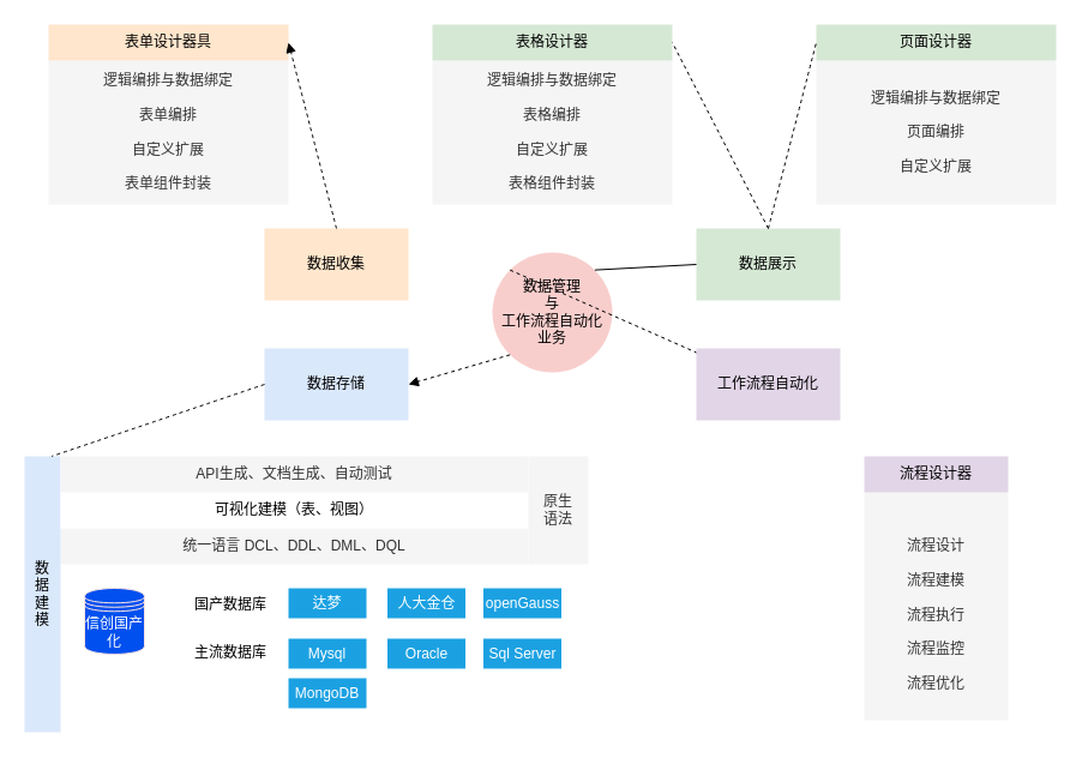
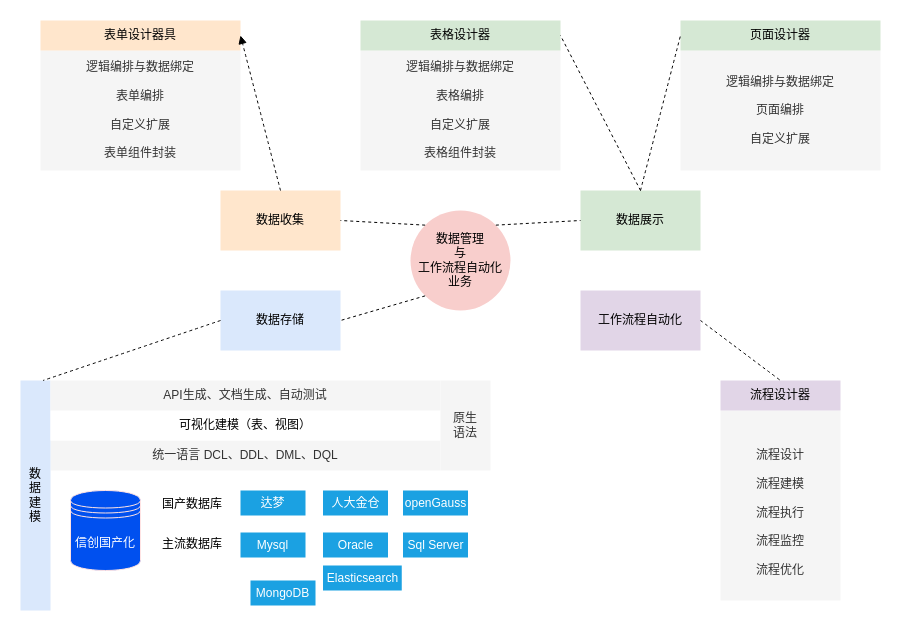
  <mxCell id="0" />
  <mxCell id="1" parent="0" />
  <mxCell id="2" value="" style="rounded=0;whiteSpace=wrap;html=1;strokeColor=none;" parent="1" vertex="1"><mxGeometry x="50" y="380" width="440" height="90" as="geometry" /></mxCell>
  <mxCell id="3" value="" style="rounded=0;whiteSpace=wrap;html=1;strokeColor=none;" parent="1" vertex="1"><mxGeometry x="50" y="470" width="440" height="140" as="geometry" /></mxCell>
- <mxCell id="4" value="信创国产化" style="shape=datastore;whiteSpace=wrap;html=1;fillColor=#0050ef;strokeColor=#FFE3E3;fontColor=#ffffff;" parent="1" vertex="1"><mxGeometry x="70" y="490" width="50" height="55" as="geometry" /></mxCell>
+ <mxCell id="4" value="信创国产化" style="shape=datastore;whiteSpace=wrap;html=1;fillColor=#0050ef;strokeColor=#FFE3E3;fontColor=#ffffff;" parent="1" vertex="1"><mxGeometry x="70" y="490" width="70" height="80" as="geometry" /></mxCell>
  <mxCell id="5" value="&lt;h1 style=&quot;margin-top: 0px; font-size: 16px;&quot;&gt;&lt;span style=&quot;background-color: initial; font-family: Arial, sans-serif; font-size: 12px; font-weight: 400;&quot;&gt;国产数据库&lt;/span&gt;&lt;br&gt;&lt;/h1&gt;&lt;div&gt;&lt;br&gt;&lt;/div&gt;&lt;div&gt;&lt;span style=&quot;background-color: initial; font-size: 12px; font-weight: normal; font-family: Arial, sans-serif;&quot;&gt;&lt;br&gt;&lt;/span&gt;&lt;/div&gt;" style="text;html=1;whiteSpace=wrap;overflow=hidden;rounded=0;" parent="1" vertex="1"><mxGeometry x="160" y="486.25" width="80" height="37.5" as="geometry" /></mxCell>
  <mxCell id="6" value="统一语言 DCL、DDL、DML、DQL" style="rounded=0;whiteSpace=wrap;html=1;strokeColor=none;fillColor=#f5f5f5;fontColor=#333333;" parent="1" vertex="1"><mxGeometry x="50" y="440" width="390" height="30" as="geometry" /></mxCell>
  <mxCell id="7" value="数&lt;div&gt;据&lt;/div&gt;&lt;div&gt;建&lt;/div&gt;&lt;div&gt;模&lt;/div&gt;" style="rounded=0;whiteSpace=wrap;html=1;fillColor=#dae8fc;strokeColor=none;" parent="1" vertex="1"><mxGeometry x="20" y="380" width="30" height="230" as="geometry" /></mxCell>
  <mxCell id="8" value="可视化建模（表、视图）" style="rounded=0;whiteSpace=wrap;html=1;strokeColor=none;" parent="1" vertex="1"><mxGeometry x="50" y="410" width="390" height="30" as="geometry" /></mxCell>
  <mxCell id="9" value="API生成、文档生成、自动测试" style="rounded=0;whiteSpace=wrap;html=1;strokeColor=none;fillColor=#f5f5f5;fontColor=#333333;" parent="1" vertex="1"><mxGeometry x="50" y="380" width="390" height="30" as="geometry" /></mxCell>
  <mxCell id="10" value="&lt;div&gt;&lt;br&gt;&lt;/div&gt;流程设计&lt;div&gt;&lt;br&gt;&lt;/div&gt;&lt;div&gt;流程建模&lt;/div&gt;&lt;div&gt;&lt;div&gt;&lt;br&gt;&lt;/div&gt;&lt;div&gt;流程执行&lt;/div&gt;&lt;div&gt;&lt;br&gt;&lt;/div&gt;&lt;div&gt;流程监控&lt;/div&gt;&lt;div&gt;&lt;br&gt;&lt;/div&gt;&lt;div&gt;流程优化&lt;/div&gt;&lt;/div&gt;" style="rounded=0;whiteSpace=wrap;html=1;strokeColor=none;fillColor=#f5f5f5;fontColor=#333333;" parent="1" vertex="1"><mxGeometry x="720" y="410" width="120" height="190" as="geometry" /></mxCell>
  <mxCell id="11" value="流程设计器" style="rounded=0;whiteSpace=wrap;html=1;fillColor=#e1d5e7;strokeColor=none;" parent="1" vertex="1"><mxGeometry x="720" y="380" width="120" height="30" as="geometry" /></mxCell>
  <mxCell id="12" value="原生&lt;div&gt;语法&lt;/div&gt;" style="rounded=0;whiteSpace=wrap;html=1;strokeColor=none;fillColor=#f5f5f5;fontColor=#333333;" parent="1" vertex="1"><mxGeometry x="440" y="380" width="50" height="90" as="geometry" /></mxCell>
  <mxCell id="13" value="&lt;div&gt;逻辑编排与数据绑定&lt;/div&gt;&lt;div&gt;&lt;br&gt;&lt;/div&gt;&lt;div&gt;表单编排&lt;/div&gt;&lt;div&gt;&lt;br&gt;&lt;/div&gt;&lt;div&gt;自定义扩展&lt;/div&gt;&lt;div&gt;&lt;br&gt;&lt;/div&gt;表单组件封装" style="rounded=0;whiteSpace=wrap;html=1;fillColor=#f5f5f5;fontColor=#333333;strokeColor=none;" parent="1" vertex="1"><mxGeometry x="40" y="50" width="200" height="120" as="geometry" /></mxCell>
  <mxCell id="14" value="&lt;div&gt;逻辑编排与数据绑定&lt;/div&gt;&lt;div&gt;&lt;br&gt;&lt;/div&gt;&lt;div&gt;表格编排&lt;/div&gt;&lt;div&gt;&lt;br&gt;&lt;/div&gt;&lt;div&gt;自定义扩展&lt;/div&gt;&lt;div&gt;&lt;br&gt;&lt;/div&gt;表格组件封装" style="rounded=0;whiteSpace=wrap;html=1;fillColor=#f5f5f5;fontColor=#333333;strokeColor=none;" parent="1" vertex="1"><mxGeometry x="360" y="50" width="200" height="120" as="geometry" /></mxCell>
  <mxCell id="15" value="&lt;div&gt;逻辑编排与数据绑定&lt;/div&gt;&lt;div&gt;&lt;br&gt;&lt;/div&gt;&lt;div&gt;页面编排&lt;/div&gt;&lt;div&gt;&lt;br&gt;&lt;/div&gt;&lt;div&gt;自定义扩展&lt;/div&gt;" style="rounded=0;whiteSpace=wrap;html=1;fillColor=#f5f5f5;fontColor=#333333;strokeColor=none;" parent="1" vertex="1"><mxGeometry x="680" y="50" width="200" height="120" as="geometry" /></mxCell>
  <mxCell id="16" value="表单设计器具" style="rounded=0;whiteSpace=wrap;html=1;fillColor=#ffe6cc;strokeColor=none;" parent="1" vertex="1"><mxGeometry x="40" y="20" width="200" height="30" as="geometry" /></mxCell>
  <mxCell id="17" value="表格设计器" style="rounded=0;whiteSpace=wrap;html=1;fillColor=#d5e8d4;strokeColor=none;" parent="1" vertex="1"><mxGeometry x="360" y="20" width="200" height="30" as="geometry" /></mxCell>
  <mxCell id="18" value="页面设计器" style="rounded=0;whiteSpace=wrap;html=1;fillColor=#d5e8d4;strokeColor=none;" parent="1" vertex="1"><mxGeometry x="680" y="20" width="200" height="30" as="geometry" /></mxCell>
  <mxCell id="19" value="数据管理&lt;div&gt;与&lt;br&gt;&lt;div&gt;工作流程自动化&lt;/div&gt;&lt;div&gt;业务&lt;/div&gt;&lt;/div&gt;" style="ellipse;whiteSpace=wrap;html=1;aspect=fixed;fillColor=#f8cecc;strokeColor=none;" vertex="1" parent="1"><mxGeometry x="410" y="210" width="100" height="100" as="geometry" /></mxCell>
  <mxCell id="20" value="数据收集" style="rounded=0;whiteSpace=wrap;html=1;fillColor=#ffe6cc;strokeColor=none;" vertex="1" parent="1"><mxGeometry x="220" y="190" width="120" height="60" as="geometry" /></mxCell>
  <mxCell id="21" value="数据展示" style="rounded=0;whiteSpace=wrap;html=1;fillColor=#d5e8d4;strokeColor=none;" vertex="1" parent="1"><mxGeometry x="580" y="190" width="120" height="60" as="geometry" /></mxCell>
  <mxCell id="22" value="工作流程自动化" style="rounded=0;whiteSpace=wrap;html=1;fillColor=#e1d5e7;strokeColor=none;" vertex="1" parent="1"><mxGeometry x="580" y="290" width="120" height="60" as="geometry" /></mxCell>
  <mxCell id="23" value="数据存储" style="rounded=0;whiteSpace=wrap;html=1;fillColor=#dae8fc;strokeColor=none;" vertex="1" parent="1"><mxGeometry x="220" y="290" width="120" height="60" as="geometry" /></mxCell>
- <mxCell id="24" value="" style="endArrow=none;html=1;rounded=0;exitX=1;exitY=0;exitDx=0;exitDy=0;entryX=0;entryY=0.5;entryDx=0;entryDy=0;dashed=0;" edge="1" parent="1" source="19" target="21"><mxGeometry width="50" height="50" relative="1" as="geometry"><mxPoint x="710" y="50" as="sourcePoint" /><mxPoint x="760" y="0" as="targetPoint" /></mxGeometry></mxCell>
- <mxCell id="25" value="" style="endArrow=none;html=1;rounded=0;exitX=0;exitY=0;exitDx=0;exitDy=0;dashed=1;" edge="1" parent="1" source="19" target="22"><mxGeometry width="50" height="50" relative="1" as="geometry"><mxPoint x="520" y="270" as="sourcePoint" /><mxPoint x="590" y="230" as="targetPoint" /></mxGeometry></mxCell>
- <mxCell id="26" value="" style="endArrow=block;html=1;rounded=0;entryX=1;entryY=0.5;entryDx=0;entryDy=0;exitX=0;exitY=1;exitDx=0;exitDy=0;dashed=1;" edge="1" parent="1" source="19" target="23"><mxGeometry width="50" height="50" relative="1" as="geometry"><mxPoint x="410" y="260" as="sourcePoint" /><mxPoint x="350" y="230" as="targetPoint" /></mxGeometry></mxCell>
+ <mxCell id="24" value="" style="endArrow=none;html=1;rounded=0;exitX=1;exitY=0;exitDx=0;exitDy=0;entryX=0;entryY=0.5;entryDx=0;entryDy=0;dashed=1;" edge="1" parent="1" source="19" target="21"><mxGeometry width="50" height="50" relative="1" as="geometry"><mxPoint x="710" y="50" as="sourcePoint" /><mxPoint x="760" y="0" as="targetPoint" /></mxGeometry></mxCell>
+ <mxCell id="25" value="" style="endArrow=none;html=1;rounded=0;exitX=0;exitY=0;exitDx=0;exitDy=0;entryX=1;entryY=0.5;entryDx=0;entryDy=0;dashed=1;" edge="1" parent="1" source="19" target="20"><mxGeometry width="50" height="50" relative="1" as="geometry"><mxPoint x="520" y="270" as="sourcePoint" /><mxPoint x="590" y="230" as="targetPoint" /></mxGeometry></mxCell>
+ <mxCell id="26" value="" style="endArrow=none;html=1;rounded=0;entryX=1;entryY=0.5;entryDx=0;entryDy=0;exitX=0;exitY=1;exitDx=0;exitDy=0;dashed=1;" edge="1" parent="1" source="19" target="23"><mxGeometry width="50" height="50" relative="1" as="geometry"><mxPoint x="410" y="260" as="sourcePoint" /><mxPoint x="350" y="230" as="targetPoint" /></mxGeometry></mxCell>
  <mxCell id="27" value="" style="endArrow=block;html=1;rounded=0;entryX=1;entryY=0.5;entryDx=0;entryDy=0;exitX=0.5;exitY=0;exitDx=0;exitDy=0;curved=1;dashed=1;" edge="1" parent="1" source="20" target="16"><mxGeometry width="50" height="50" relative="1" as="geometry"><mxPoint x="690" y="-50" as="sourcePoint" /><mxPoint x="740" y="-100" as="targetPoint" /></mxGeometry></mxCell>
  <mxCell id="28" value="" style="endArrow=none;html=1;rounded=0;entryX=0;entryY=0.5;entryDx=0;entryDy=0;exitX=0.5;exitY=0;exitDx=0;exitDy=0;curved=1;dashed=1;" edge="1" parent="1" source="21" target="18"><mxGeometry width="50" height="50" relative="1" as="geometry"><mxPoint x="290" y="200" as="sourcePoint" /><mxPoint x="250" y="45" as="targetPoint" /></mxGeometry></mxCell>
  <mxCell id="29" value="" style="endArrow=none;html=1;rounded=1;curved=0;dashed=1;" edge="1" parent="1"><mxGeometry width="50" height="50" relative="1" as="geometry"><mxPoint x="640" y="190" as="sourcePoint" /><mxPoint x="560" y="35" as="targetPoint" /></mxGeometry></mxCell>
  <mxCell id="30" value="" style="endArrow=none;html=1;rounded=0;entryX=0.75;entryY=0;entryDx=0;entryDy=0;exitX=0;exitY=0.5;exitDx=0;exitDy=0;curved=1;dashed=1;" edge="1" parent="1" source="23" target="7"><mxGeometry width="50" height="50" relative="1" as="geometry"><mxPoint x="290" y="200" as="sourcePoint" /><mxPoint x="250" y="45" as="targetPoint" /></mxGeometry></mxCell>
+ <mxCell id="31" value="" style="endArrow=none;html=1;rounded=0;entryX=0.5;entryY=0;entryDx=0;entryDy=0;exitX=1;exitY=0.5;exitDx=0;exitDy=0;curved=1;dashed=1;" edge="1" parent="1" source="22" target="11"><mxGeometry width="50" height="50" relative="1" as="geometry"><mxPoint x="650" y="200" as="sourcePoint" /><mxPoint x="690" y="45" as="targetPoint" /></mxGeometry></mxCell>
  <mxCell id="32" value="达梦" style="rounded=0;whiteSpace=wrap;html=1;fillColor=#1ba1e2;fontColor=#ffffff;strokeColor=none;" vertex="1" parent="1"><mxGeometry x="240" y="490" width="65" height="25" as="geometry" /></mxCell>
  <mxCell id="33" value="人大金仓" style="rounded=0;whiteSpace=wrap;html=1;fillColor=#1ba1e2;fontColor=#ffffff;strokeColor=none;" vertex="1" parent="1"><mxGeometry x="322.5" y="490" width="65" height="25" as="geometry" /></mxCell>
  <mxCell id="34" value="openGauss" style="rounded=0;whiteSpace=wrap;html=1;fillColor=#1ba1e2;fontColor=#ffffff;strokeColor=none;" vertex="1" parent="1"><mxGeometry x="402.5" y="490" width="65" height="25" as="geometry" /></mxCell>
  <mxCell id="35" value="Mysql" style="rounded=0;whiteSpace=wrap;html=1;fillColor=#1ba1e2;fontColor=#ffffff;strokeColor=none;" vertex="1" parent="1"><mxGeometry x="240" y="532" width="65" height="25" as="geometry" /></mxCell>
  <mxCell id="36" value="Oracle" style="rounded=0;whiteSpace=wrap;html=1;fillColor=#1ba1e2;fontColor=#ffffff;strokeColor=none;" vertex="1" parent="1"><mxGeometry x="322.5" y="532" width="65" height="25" as="geometry" /></mxCell>
  <mxCell id="37" value="Sql Server" style="rounded=0;whiteSpace=wrap;html=1;fillColor=#1ba1e2;fontColor=#ffffff;strokeColor=none;" vertex="1" parent="1"><mxGeometry x="402.5" y="532" width="65" height="25" as="geometry" /></mxCell>
- <mxCell id="38" value="&lt;font face=&quot;Arial, sans-serif&quot;&gt;MongoDB&lt;/font&gt;" style="rounded=0;whiteSpace=wrap;html=1;fillColor=#1ba1e2;fontColor=#ffffff;strokeColor=none;" vertex="1" parent="1"><mxGeometry x="240" y="565" width="65" height="25" as="geometry" /></mxCell>
+ <mxCell id="38" value="&lt;font face=&quot;Arial, sans-serif&quot;&gt;MongoDB&lt;/font&gt;" style="rounded=0;whiteSpace=wrap;html=1;fillColor=#1ba1e2;fontColor=#ffffff;strokeColor=none;" vertex="1" parent="1"><mxGeometry x="250" y="580" width="65" height="25" as="geometry" /></mxCell>
  <mxCell id="39" value="&lt;h1 style=&quot;margin-top: 0px; font-size: 16px;&quot;&gt;&lt;span style=&quot;background-color: initial; font-family: Arial, sans-serif; font-size: 12px; font-weight: 400;&quot;&gt;主流数据库&lt;/span&gt;&lt;/h1&gt;&lt;div&gt;&lt;span style=&quot;background-color: initial; font-size: 12px; font-weight: normal; font-family: Arial, sans-serif;&quot;&gt;&lt;br&gt;&lt;/span&gt;&lt;/div&gt;" style="text;html=1;whiteSpace=wrap;overflow=hidden;rounded=0;" vertex="1" parent="1"><mxGeometry x="160" y="525.75" width="80" height="37.5" as="geometry" /></mxCell>
+ <mxCell id="40" value="&lt;font face=&quot;Arial, sans-serif&quot;&gt;Elasticsearch&lt;/font&gt;" style="rounded=0;whiteSpace=wrap;html=1;fillColor=#1ba1e2;fontColor=#ffffff;strokeColor=none;" vertex="1" parent="1"><mxGeometry x="322.5" y="565" width="78.75" height="25" as="geometry" /></mxCell>
